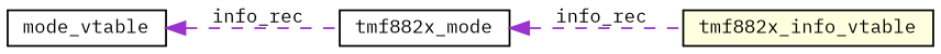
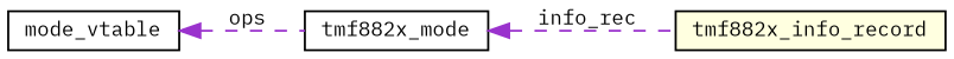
  digraph {
    fontname="IBM Plex Mono"
    rankdir=LR
    node [color=black fillcolor=white fontname="IBM Plex Mono" fontsize=10 shape=record style=filled]
    edge [color=darkorchid3 dir=back fontname="IBM Plex Mono" fontsize=10 labelfontname=Helvetica labelfontsize=10 style=dashed]
    n1 [fontcolor=black height=0.2 label=tmf882x_mode width=0.4]
-   n2 [fillcolor=lightyellow height=0.2 label=tmf882x_info_vtable width=0.4]
+   n2 [fillcolor=lightyellow height=0.2 label=tmf882x_info_record width=0.4]
    n3 [height=0.2 label=mode_vtable width=0.4]
    n1 -> n2 [label=" info_rec"]
-   n3 -> n1 [label=" info_rec"]
+   n3 -> n1 [label=" ops"]
  }
